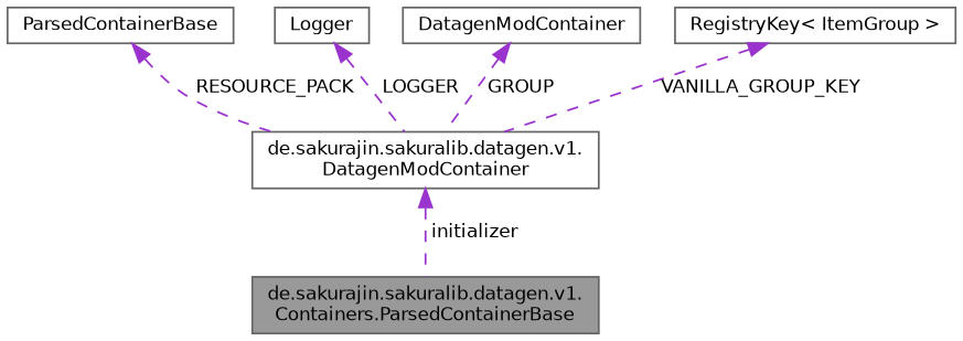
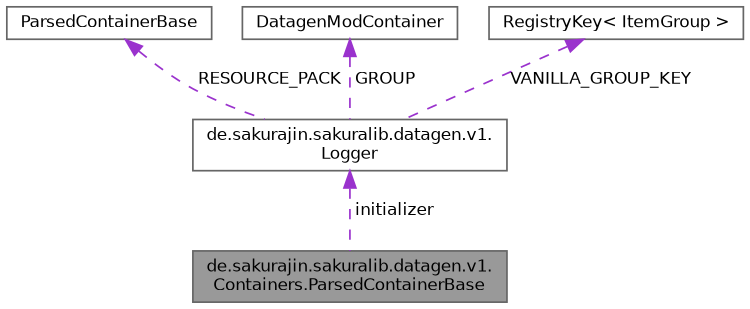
  digraph {
    node [color=gray40 fillcolor=white fontname=Helvetica fontsize=10 shape=box style=filled]
    edge [color=darkorchid3 dir=back fontname=Helvetica fontsize=10 labelfontname=Helvetica labelfontsize=10 style=dashed]
    n1 [fillcolor=grey60 fontcolor=black height=0.2 label="de.sakurajin.sakuralib.datagen.v1.\lContainers.ParsedContainerBase" width=0.4]
-   n2 [height=0.2 label="de.sakurajin.sakuralib.datagen.v1.\lDatagenModContainer" width=0.4]
+   n2 [height=0.2 label="de.sakurajin.sakuralib.datagen.v1.\lLogger" width=0.4]
    n3 [height=0.2 label=ParsedContainerBase width=0.4]
-   n4 [height=0.2 label=Logger width=0.4]
    n5 [height=0.2 label=DatagenModContainer width=0.4]
    n6 [height=0.2 label="RegistryKey\< ItemGroup \>" width=0.4]
    n2 -> n1 [label=" initializer"]
    n3 -> n2 [label=" RESOURCE_PACK"]
-   n4 -> n2 [label=" LOGGER"]
    n5 -> n2 [label=" GROUP"]
    n6 -> n2 [label=" VANILLA_GROUP_KEY"]
  }
